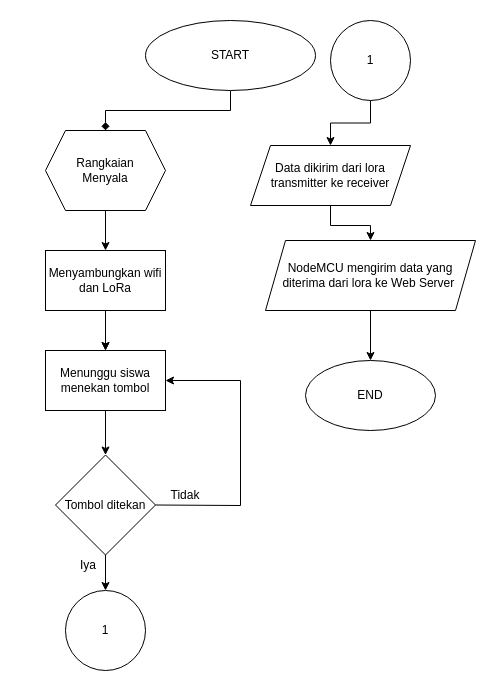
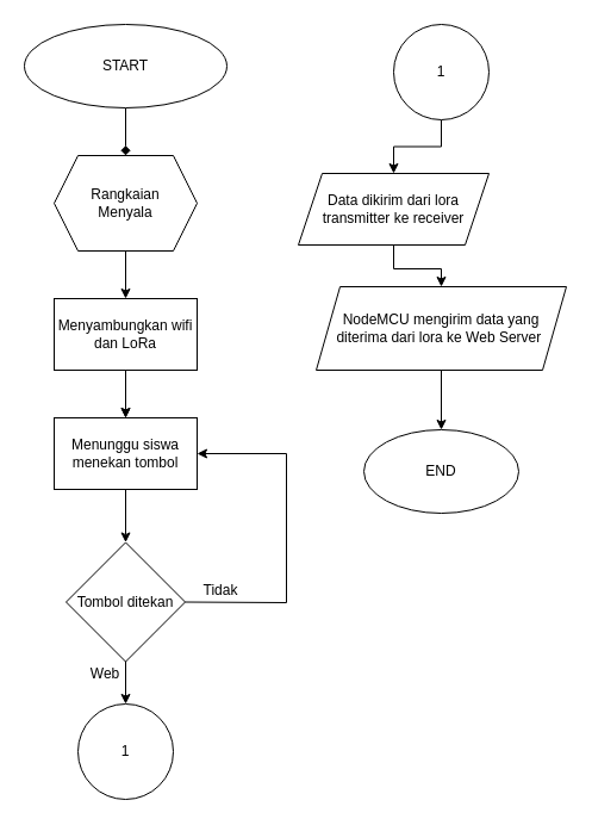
  <mxCell id="0" />
  <mxCell id="1" parent="0" />
  <mxCell id="2" value="" style="edgeStyle=orthogonalEdgeStyle;rounded=0;orthogonalLoop=1;jettySize=auto;html=1;endArrow=diamond;" edge="1" parent="1" source="3" target="5"><mxGeometry relative="1" as="geometry" /></mxCell>
- <mxCell id="3" value="START" style="ellipse;whiteSpace=wrap;html=1;" vertex="1" parent="1"><mxGeometry x="145" y="20" width="170" height="70" as="geometry" /></mxCell>
+ <mxCell id="3" value="START" style="ellipse;whiteSpace=wrap;html=1;" vertex="1" parent="1"><mxGeometry x="20" y="20" width="170" height="70" as="geometry" /></mxCell>
  <mxCell id="4" value="" style="edgeStyle=orthogonalEdgeStyle;rounded=0;orthogonalLoop=1;jettySize=auto;html=1;" edge="1" parent="1" source="5" target="8"><mxGeometry relative="1" as="geometry" /></mxCell>
  <mxCell id="5" value="Rangkaian&lt;br&gt;Menyala" style="shape=hexagon;perimeter=hexagonPerimeter2;whiteSpace=wrap;html=1;fixedSize=1;" vertex="1" parent="1"><mxGeometry x="45" y="130" width="120" height="80" as="geometry" /></mxCell>
  <mxCell id="6" value="" style="edgeStyle=orthogonalEdgeStyle;rounded=0;orthogonalLoop=1;jettySize=auto;html=1;" edge="1" parent="1" source="8"><mxGeometry relative="1" as="geometry"><mxPoint x="105" y="350" as="targetPoint" /></mxGeometry></mxCell>
  <mxCell id="7" value="" style="edgeStyle=orthogonalEdgeStyle;rounded=0;orthogonalLoop=1;jettySize=auto;html=1;dashed=1;" edge="1" parent="1" source="8" target="10"><mxGeometry relative="1" as="geometry" /></mxCell>
  <mxCell id="8" value="Menyambungkan wifi dan LoRa" style="whiteSpace=wrap;html=1;" vertex="1" parent="1"><mxGeometry x="45" y="250" width="120" height="60" as="geometry" /></mxCell>
  <mxCell id="9" value="" style="edgeStyle=orthogonalEdgeStyle;rounded=0;orthogonalLoop=1;jettySize=auto;html=1;" edge="1" parent="1" source="10" target="12"><mxGeometry relative="1" as="geometry" /></mxCell>
  <mxCell id="10" value="Menunggu siswa menekan tombol" style="whiteSpace=wrap;html=1;" vertex="1" parent="1"><mxGeometry x="45" y="350" width="120" height="60" as="geometry" /></mxCell>
  <mxCell id="11" value="" style="edgeStyle=orthogonalEdgeStyle;rounded=0;orthogonalLoop=1;jettySize=auto;html=1;" edge="1" parent="1" source="12" target="13"><mxGeometry relative="1" as="geometry" /></mxCell>
  <mxCell id="12" value="Tombol ditekan" style="rhombus;whiteSpace=wrap;html=1;" vertex="1" parent="1"><mxGeometry x="55" y="454.5" width="100" height="100" as="geometry" /></mxCell>
  <mxCell id="13" value="1" style="ellipse;whiteSpace=wrap;html=1;" vertex="1" parent="1"><mxGeometry x="65" y="590" width="80" height="80" as="geometry" /></mxCell>
  <mxCell id="14" value="" style="endArrow=classic;html=1;rounded=0;exitX=1;exitY=0.5;exitDx=0;exitDy=0;entryX=1;entryY=0.5;entryDx=0;entryDy=0;" edge="1" parent="1" source="12" target="10"><mxGeometry width="50" height="50" relative="1" as="geometry"><mxPoint x="280" y="470" as="sourcePoint" /><mxPoint x="330" y="420" as="targetPoint" /><Array as="points"><mxPoint x="240" y="505" /><mxPoint x="240" y="380" /></Array></mxGeometry></mxCell>
  <mxCell id="15" value="Tidak" style="text;html=1;strokeColor=none;fillColor=none;align=center;verticalAlign=middle;whiteSpace=wrap;rounded=0;" vertex="1" parent="1"><mxGeometry x="155" y="480" width="60" height="30" as="geometry" /></mxCell>
- <mxCell id="16" value="Iya" style="text;html=1;strokeColor=none;fillColor=none;align=center;verticalAlign=middle;whiteSpace=wrap;rounded=0;" vertex="1" parent="1"><mxGeometry x="58" y="550" width="60" height="30" as="geometry" /></mxCell>
+ <mxCell id="16" value="Web" style="text;html=1;strokeColor=none;fillColor=none;align=center;verticalAlign=middle;whiteSpace=wrap;rounded=0;" vertex="1" parent="1"><mxGeometry x="58" y="550" width="60" height="30" as="geometry" /></mxCell>
  <mxCell id="17" value="" style="edgeStyle=orthogonalEdgeStyle;rounded=0;orthogonalLoop=1;jettySize=auto;html=1;" edge="1" parent="1" source="18" target="20"><mxGeometry relative="1" as="geometry" /></mxCell>
  <mxCell id="18" value="1" style="ellipse;whiteSpace=wrap;html=1;aspect=fixed;" vertex="1" parent="1"><mxGeometry x="330" y="20" width="80" height="80" as="geometry" /></mxCell>
  <mxCell id="19" value="" style="edgeStyle=orthogonalEdgeStyle;rounded=0;orthogonalLoop=1;jettySize=auto;html=1;" edge="1" parent="1" source="20" target="22"><mxGeometry relative="1" as="geometry" /></mxCell>
  <mxCell id="20" value="Data dikirim dari lora transmitter ke receiver" style="shape=parallelogram;perimeter=parallelogramPerimeter;whiteSpace=wrap;html=1;fixedSize=1;" vertex="1" parent="1"><mxGeometry x="250" y="145" width="160" height="60" as="geometry" /></mxCell>
  <mxCell id="21" value="" style="edgeStyle=orthogonalEdgeStyle;rounded=0;orthogonalLoop=1;jettySize=auto;html=1;" edge="1" parent="1" source="22" target="23"><mxGeometry relative="1" as="geometry" /></mxCell>
  <mxCell id="22" value="NodeMCU mengirim data yang diterima dari lora ke Web Server&amp;nbsp;" style="shape=parallelogram;perimeter=parallelogramPerimeter;whiteSpace=wrap;html=1;fixedSize=1;" vertex="1" parent="1"><mxGeometry x="265" y="240" width="210" height="70" as="geometry" /></mxCell>
  <mxCell id="23" value="END" style="ellipse;whiteSpace=wrap;html=1;" vertex="1" parent="1"><mxGeometry x="305" y="360" width="130" height="70" as="geometry" /></mxCell>
